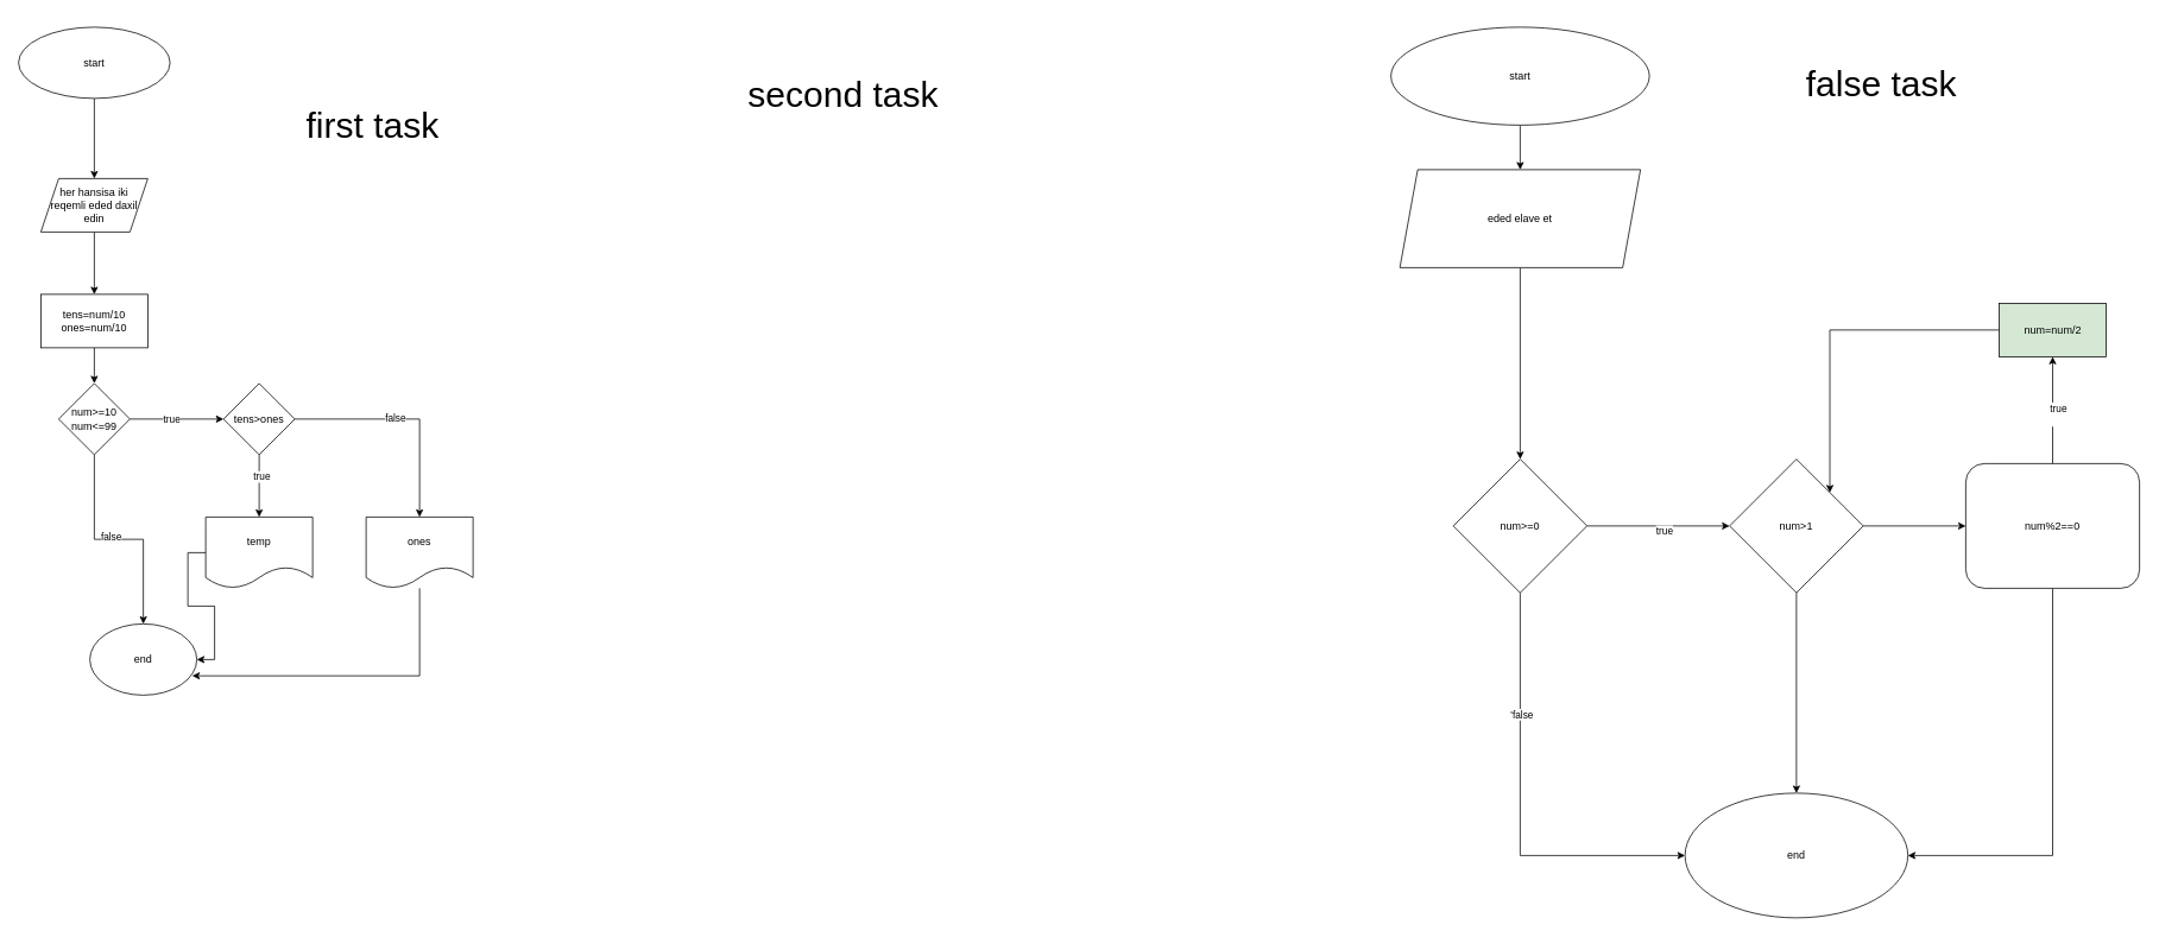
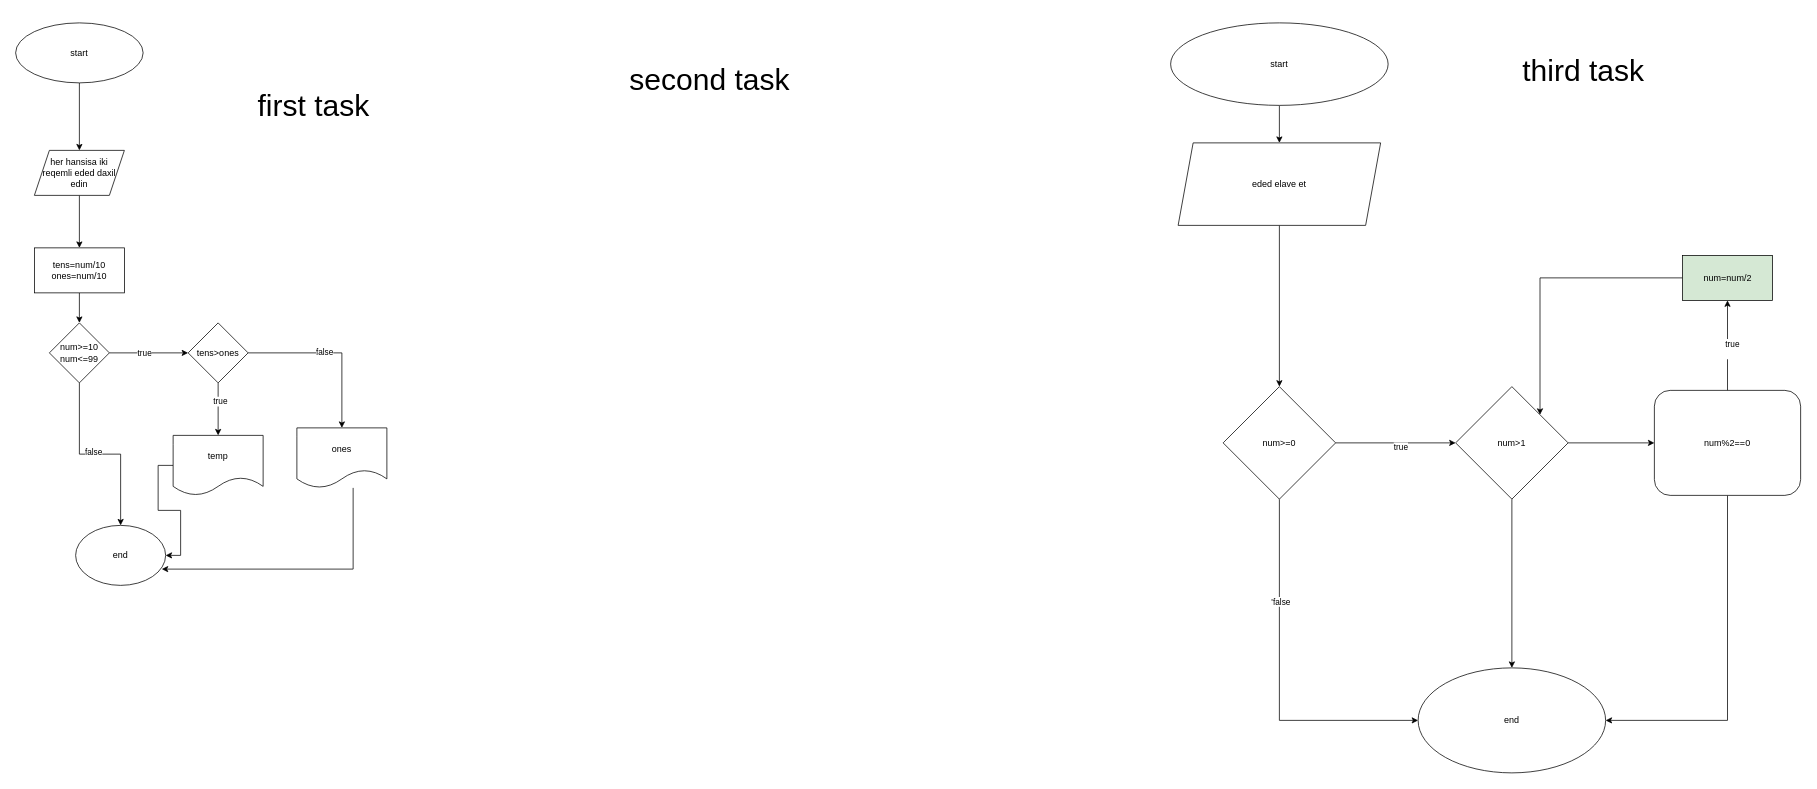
  <mxCell id="0" />
  <mxCell id="1" parent="0" />
  <mxCell id="2" value="" style="edgeStyle=orthogonalEdgeStyle;rounded=0;orthogonalLoop=1;jettySize=auto;html=1;" edge="1" parent="1" source="3" target="5"><mxGeometry relative="1" as="geometry" /></mxCell>
  <mxCell id="3" value="start" style="ellipse;whiteSpace=wrap;html=1;" vertex="1" parent="1"><mxGeometry x="20" y="30" width="170" height="80" as="geometry" /></mxCell>
  <mxCell id="4" value="" style="edgeStyle=orthogonalEdgeStyle;rounded=0;orthogonalLoop=1;jettySize=auto;html=1;" edge="1" parent="1" source="5" target="7"><mxGeometry relative="1" as="geometry" /></mxCell>
  <mxCell id="5" value="her hansisa iki reqemli eded daxil edin" style="shape=parallelogram;perimeter=parallelogramPerimeter;whiteSpace=wrap;html=1;fixedSize=1;" vertex="1" parent="1"><mxGeometry x="45" y="200" width="120" height="60" as="geometry" /></mxCell>
  <mxCell id="6" value="" style="edgeStyle=orthogonalEdgeStyle;rounded=0;orthogonalLoop=1;jettySize=auto;html=1;" edge="1" parent="1" source="7" target="19"><mxGeometry relative="1" as="geometry" /></mxCell>
  <mxCell id="7" value="tens=num/10&lt;div&gt;ones=num/10&lt;/div&gt;" style="rounded=0;whiteSpace=wrap;html=1;" vertex="1" parent="1"><mxGeometry x="45" y="330" width="120" height="60" as="geometry" /></mxCell>
  <mxCell id="8" value="" style="edgeStyle=orthogonalEdgeStyle;rounded=0;orthogonalLoop=1;jettySize=auto;html=1;" edge="1" parent="1" source="12" target="14"><mxGeometry relative="1" as="geometry" /></mxCell>
  <mxCell id="9" value="true" style="edgeLabel;html=1;align=center;verticalAlign=middle;resizable=0;points=[];" vertex="1" connectable="0" parent="8"><mxGeometry x="-0.309" y="2" relative="1" as="geometry"><mxPoint as="offset" /></mxGeometry></mxCell>
  <mxCell id="10" value="" style="edgeStyle=orthogonalEdgeStyle;rounded=0;orthogonalLoop=1;jettySize=auto;html=1;" edge="1" parent="1" source="12" target="21"><mxGeometry relative="1" as="geometry" /></mxCell>
  <mxCell id="11" value="false" style="edgeLabel;html=1;align=center;verticalAlign=middle;resizable=0;points=[];" vertex="1" connectable="0" parent="10"><mxGeometry x="-0.101" y="2" relative="1" as="geometry"><mxPoint as="offset" /></mxGeometry></mxCell>
  <mxCell id="12" value="tens&amp;gt;ones" style="rhombus;whiteSpace=wrap;html=1;rounded=0;" vertex="1" parent="1"><mxGeometry x="250" y="430" width="80" height="80" as="geometry" /></mxCell>
  <mxCell id="13" style="edgeStyle=orthogonalEdgeStyle;rounded=0;orthogonalLoop=1;jettySize=auto;html=1;entryX=1;entryY=0.5;entryDx=0;entryDy=0;" edge="1" parent="1" source="14" target="22"><mxGeometry relative="1" as="geometry" /></mxCell>
  <mxCell id="14" value="temp" style="shape=document;whiteSpace=wrap;html=1;boundedLbl=1;" vertex="1" parent="1"><mxGeometry x="230" y="580" width="120" height="80" as="geometry" /></mxCell>
  <mxCell id="15" value="" style="edgeStyle=orthogonalEdgeStyle;rounded=0;orthogonalLoop=1;jettySize=auto;html=1;" edge="1" parent="1" source="19" target="12"><mxGeometry relative="1" as="geometry" /></mxCell>
  <mxCell id="16" value="true" style="edgeLabel;html=1;align=center;verticalAlign=middle;resizable=0;points=[];" vertex="1" connectable="0" parent="15"><mxGeometry x="-0.119" relative="1" as="geometry"><mxPoint as="offset" /></mxGeometry></mxCell>
  <mxCell id="17" style="edgeStyle=orthogonalEdgeStyle;rounded=0;orthogonalLoop=1;jettySize=auto;html=1;exitX=0.5;exitY=1;exitDx=0;exitDy=0;" edge="1" parent="1" source="19" target="22"><mxGeometry relative="1" as="geometry" /></mxCell>
  <mxCell id="18" value="false" style="edgeLabel;html=1;align=center;verticalAlign=middle;resizable=0;points=[];" vertex="1" connectable="0" parent="17"><mxGeometry x="-0.072" y="4" relative="1" as="geometry"><mxPoint x="-1" as="offset" /></mxGeometry></mxCell>
  <mxCell id="19" value="num&amp;gt;=10&lt;div&gt;num&amp;lt;=99&lt;/div&gt;" style="rhombus;whiteSpace=wrap;html=1;" vertex="1" parent="1"><mxGeometry x="65" y="430" width="80" height="80" as="geometry" /></mxCell>
  <mxCell id="20" style="edgeStyle=orthogonalEdgeStyle;rounded=0;orthogonalLoop=1;jettySize=auto;html=1;entryX=0.957;entryY=0.729;entryDx=0;entryDy=0;entryPerimeter=0;" edge="1" parent="1" source="21" target="22"><mxGeometry relative="1" as="geometry"><mxPoint x="450" y="922.286" as="targetPoint" /><Array as="points"><mxPoint x="470" y="758" /></Array></mxGeometry></mxCell>
- <mxCell id="21" value="ones" style="shape=document;whiteSpace=wrap;html=1;boundedLbl=1;rounded=0;" vertex="1" parent="1"><mxGeometry x="410" y="580" width="120" height="80" as="geometry" /></mxCell>
+ <mxCell id="21" value="ones" style="shape=document;whiteSpace=wrap;html=1;boundedLbl=1;rounded=0;" vertex="1" parent="1"><mxGeometry x="395" y="570" width="120" height="80" as="geometry" /></mxCell>
  <mxCell id="22" value="end" style="ellipse;whiteSpace=wrap;html=1;" vertex="1" parent="1"><mxGeometry x="100" y="700" width="120" height="80" as="geometry" /></mxCell>
  <mxCell id="23" value="" style="edgeStyle=orthogonalEdgeStyle;rounded=0;orthogonalLoop=1;jettySize=auto;html=1;" edge="1" parent="1" source="24" target="27"><mxGeometry relative="1" as="geometry" /></mxCell>
  <mxCell id="24" value="start" style="ellipse;whiteSpace=wrap;html=1;" vertex="1" parent="1"><mxGeometry x="1560" y="30" width="290" height="110" as="geometry" /></mxCell>
  <mxCell id="25" value="&lt;p style=&quot;line-height: 270%; font-size: 40px;&quot;&gt;first task&lt;/p&gt;" style="text;html=1;align=center;verticalAlign=middle;whiteSpace=wrap;rounded=0;" vertex="1" parent="1"><mxGeometry x="245" y="20" width="345" height="240" as="geometry" /></mxCell>
  <mxCell id="26" value="" style="edgeStyle=orthogonalEdgeStyle;rounded=0;orthogonalLoop=1;jettySize=auto;html=1;" edge="1" parent="1" source="27" target="32"><mxGeometry relative="1" as="geometry" /></mxCell>
  <mxCell id="27" value="eded elave et" style="shape=parallelogram;perimeter=parallelogramPerimeter;whiteSpace=wrap;html=1;fixedSize=1;" vertex="1" parent="1"><mxGeometry x="1570" y="190" width="270" height="110" as="geometry" /></mxCell>
  <mxCell id="28" value="" style="edgeStyle=orthogonalEdgeStyle;rounded=0;orthogonalLoop=1;jettySize=auto;html=1;" edge="1" parent="1" source="32" target="35"><mxGeometry relative="1" as="geometry" /></mxCell>
  <mxCell id="29" value="true" style="edgeLabel;html=1;align=center;verticalAlign=middle;resizable=0;points=[];" vertex="1" connectable="0" parent="28"><mxGeometry x="0.081" y="-5" relative="1" as="geometry"><mxPoint as="offset" /></mxGeometry></mxCell>
  <mxCell id="30" style="edgeStyle=orthogonalEdgeStyle;rounded=0;orthogonalLoop=1;jettySize=auto;html=1;entryX=0;entryY=0.5;entryDx=0;entryDy=0;" edge="1" parent="1" source="32" target="42"><mxGeometry relative="1" as="geometry"><Array as="points"><mxPoint x="1705" y="960" /></Array></mxGeometry></mxCell>
  <mxCell id="31" value="'false" style="edgeLabel;html=1;align=center;verticalAlign=middle;resizable=0;points=[];" vertex="1" connectable="0" parent="30"><mxGeometry x="-0.429" y="1" relative="1" as="geometry"><mxPoint y="-1" as="offset" /></mxGeometry></mxCell>
  <mxCell id="32" value="num&amp;gt;=0" style="rhombus;whiteSpace=wrap;html=1;" vertex="1" parent="1"><mxGeometry x="1630" y="515" width="150" height="150" as="geometry" /></mxCell>
  <mxCell id="33" value="" style="edgeStyle=orthogonalEdgeStyle;rounded=0;orthogonalLoop=1;jettySize=auto;html=1;" edge="1" parent="1" source="35" target="39"><mxGeometry relative="1" as="geometry" /></mxCell>
  <mxCell id="34" value="" style="edgeStyle=orthogonalEdgeStyle;rounded=0;orthogonalLoop=1;jettySize=auto;html=1;" edge="1" parent="1" source="35" target="42"><mxGeometry relative="1" as="geometry" /></mxCell>
  <mxCell id="35" value="num&amp;gt;1" style="rhombus;whiteSpace=wrap;html=1;" vertex="1" parent="1"><mxGeometry x="1940" y="515" width="150" height="150" as="geometry" /></mxCell>
  <mxCell id="36" value="" style="edgeStyle=orthogonalEdgeStyle;rounded=0;orthogonalLoop=1;jettySize=auto;html=1;" edge="1" parent="1" source="39" target="41"><mxGeometry relative="1" as="geometry" /></mxCell>
  <mxCell id="37" value="true&lt;div&gt;&lt;br&gt;&lt;/div&gt;" style="edgeLabel;html=1;align=center;verticalAlign=middle;resizable=0;points=[];" vertex="1" connectable="0" parent="36"><mxGeometry x="-0.091" y="-6" relative="1" as="geometry"><mxPoint y="-1" as="offset" /></mxGeometry></mxCell>
  <mxCell id="38" style="edgeStyle=orthogonalEdgeStyle;rounded=0;orthogonalLoop=1;jettySize=auto;html=1;exitX=0.5;exitY=1;exitDx=0;exitDy=0;entryX=1;entryY=0.5;entryDx=0;entryDy=0;" edge="1" parent="1" source="39" target="42"><mxGeometry relative="1" as="geometry" /></mxCell>
  <mxCell id="39" value="num%2==0" style="whiteSpace=wrap;html=1;rounded=1;" vertex="1" parent="1"><mxGeometry x="2205" y="520" width="195" height="140" as="geometry" /></mxCell>
  <mxCell id="40" style="edgeStyle=orthogonalEdgeStyle;rounded=0;orthogonalLoop=1;jettySize=auto;html=1;entryX=1;entryY=0;entryDx=0;entryDy=0;" edge="1" parent="1" source="41" target="35"><mxGeometry relative="1" as="geometry" /></mxCell>
  <mxCell id="41" value="num=num/2" style="whiteSpace=wrap;html=1;fillColor=#d5e8d4;" vertex="1" parent="1"><mxGeometry x="2242.5" y="340" width="120" height="60" as="geometry" /></mxCell>
  <mxCell id="42" value="end" style="ellipse;whiteSpace=wrap;html=1;" vertex="1" parent="1"><mxGeometry x="1890" y="890" width="250" height="140" as="geometry" /></mxCell>
  <mxCell id="43" value="&lt;font style=&quot;font-size: 40px;&quot;&gt;second task&lt;/font&gt;" style="text;html=1;align=center;verticalAlign=middle;resizable=0;points=[];autosize=1;strokeColor=none;fillColor=none;" vertex="1" parent="1"><mxGeometry x="825" y="75" width="240" height="60" as="geometry" /></mxCell>
- <mxCell id="44" value="&lt;font style=&quot;font-size: 40px;&quot;&gt;false task&lt;/font&gt;" style="text;html=1;align=center;verticalAlign=middle;resizable=0;points=[];autosize=1;strokeColor=none;fillColor=none;" vertex="1" parent="1"><mxGeometry x="2015" y="63" width="190" height="60" as="geometry" /></mxCell>
+ <mxCell id="44" value="&lt;font style=&quot;font-size: 40px;&quot;&gt;third task&lt;/font&gt;" style="text;html=1;align=center;verticalAlign=middle;resizable=0;points=[];autosize=1;strokeColor=none;fillColor=none;" vertex="1" parent="1"><mxGeometry x="2015" y="63" width="190" height="60" as="geometry" /></mxCell>
